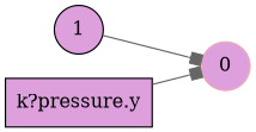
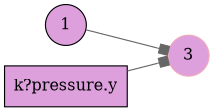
  digraph {
    rankdir=LR
    node [fillcolor=plum shape=circle style=filled]
    edge [arrowhead=box color=gray40 style=solid]
-   0 [color=pink2]
+   0 [color=pink2 label=3]
    1
    n3 [label="k?pressure.y" shape=box]
    1 -> 0
    n3 -> 0
  }
